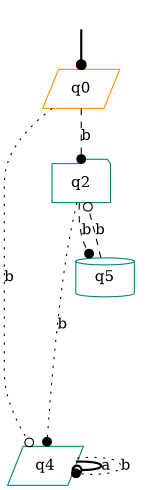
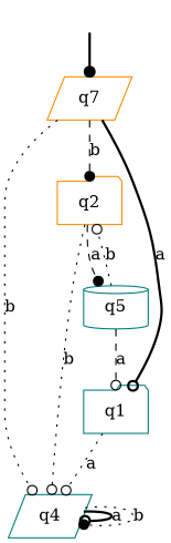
  digraph {
    node [shape=parallelogram color=teal]
    edge [arrowhead=odot style=dashed]
    n1 [height=0 label=" " shape=none style=invis width=0 color=""]
-   q0 [color=darkorange]
-   q2 [shape=folder]
+   q0 [color=darkorange label=q7]
+   q2 [color=darkorange shape=folder]
    q4
+   q1 [shape=folder]
    n6 [label=q5 shape=cylinder]
    subgraph sub_1 {
      n1
    }
    n1 -> q0 [arrowhead=dot style=bold]
    q0 -> q2 [arrowhead=dot label=b]
    q0 -> q4 [label=b style=dotted]
-   q2 -> q4 [arrowhead=dot label=b style=dotted]
-   q2 -> n6 [arrowhead=dot label=b]
+   q0 -> q1 [label=a style=bold]
+   q2 -> q4 [label=b style=dotted]
+   q2 -> n6 [arrowhead=dot label=a]
    q4 -> q4 [label=a style=bold]
    q4 -> q4 [arrowhead=dot label=b style=dotted]
-   n6 -> q2 [label=b]
+   q1 -> q4 [label=a style=dotted]
+   n6 -> q2 [label=b style=dotted]
+   n6 -> q1 [label=a]
  }
